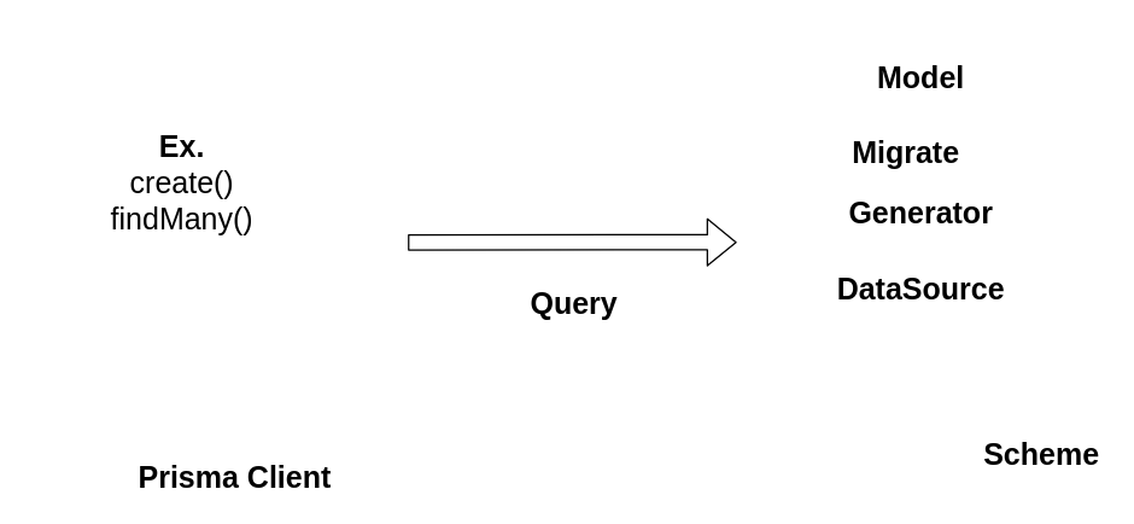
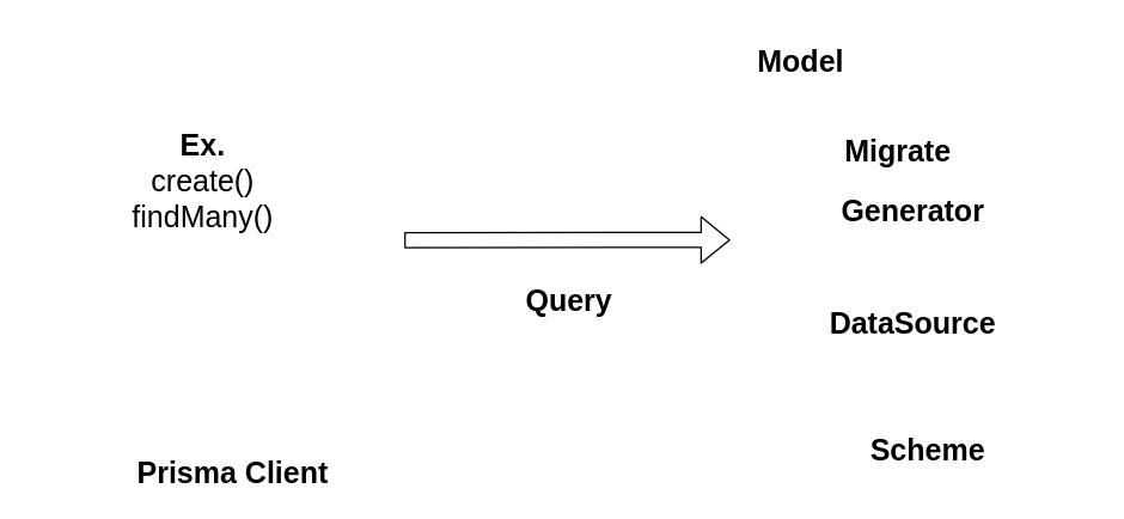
  <mxCell id="0" />
  <mxCell id="1" parent="0" />
  <mxCell id="2" value="" style="whiteSpace=wrap;html=1;aspect=fixed;strokeColor=#FFFFFF;" vertex="1" parent="1"><mxGeometry x="20" y="20" width="240" height="240" as="geometry" /></mxCell>
  <mxCell id="3" value="&lt;b&gt;&lt;font style=&quot;font-size: 20px&quot;&gt;Prisma Client&lt;/font&gt;&lt;/b&gt;" style="text;html=1;resizable=0;autosize=1;align=center;verticalAlign=middle;points=[];fillColor=none;strokeColor=none;rounded=0;" vertex="1" parent="1"><mxGeometry x="85" y="305" width="140" height="20" as="geometry" /></mxCell>
  <mxCell id="4" value="" style="whiteSpace=wrap;html=1;aspect=fixed;strokeColor=#FFFFFF;" vertex="1" parent="1"><mxGeometry x="490" y="20" width="240" height="240" as="geometry" /></mxCell>
- <mxCell id="5" value="&lt;span style=&quot;font-size: 20px&quot;&gt;&lt;b&gt;Scheme&lt;/b&gt;&lt;/span&gt;" style="text;html=1;resizable=0;autosize=1;align=center;verticalAlign=middle;points=[];fillColor=none;strokeColor=none;rounded=0;" vertex="1" parent="1"><mxGeometry x="645" y="290" width="90" height="20" as="geometry" /></mxCell>
+ <mxCell id="5" value="&lt;span style=&quot;font-size: 20px&quot;&gt;&lt;b&gt;Scheme&lt;/b&gt;&lt;/span&gt;" style="text;html=1;resizable=0;autosize=1;align=center;verticalAlign=middle;points=[];fillColor=none;strokeColor=none;rounded=0;" vertex="1" parent="1"><mxGeometry x="575" y="290" width="90" height="20" as="geometry" /></mxCell>
  <mxCell id="6" value="&lt;span style=&quot;font-size: 20px&quot;&gt;&lt;b&gt;Migrate&lt;/b&gt;&lt;/span&gt;" style="text;html=1;resizable=0;autosize=1;align=center;verticalAlign=middle;points=[];fillColor=none;strokeColor=none;rounded=0;" vertex="1" parent="1"><mxGeometry x="555" y="90" width="90" height="20" as="geometry" /></mxCell>
- <mxCell id="7" value="&lt;span style=&quot;font-size: 20px&quot;&gt;&lt;b&gt;Model&lt;/b&gt;&lt;/span&gt;" style="text;html=1;resizable=0;autosize=1;align=center;verticalAlign=middle;points=[];fillColor=none;strokeColor=none;rounded=0;" vertex="1" parent="1"><mxGeometry x="575" y="40" width="70" height="20" as="geometry" /></mxCell>
+ <mxCell id="7" value="&lt;span style=&quot;font-size: 20px&quot;&gt;&lt;b&gt;Model&lt;/b&gt;&lt;/span&gt;" style="text;html=1;resizable=0;autosize=1;align=center;verticalAlign=middle;points=[];fillColor=none;strokeColor=none;rounded=0;" vertex="1" parent="1"><mxGeometry x="500" y="30" width="70" height="20" as="geometry" /></mxCell>
  <mxCell id="8" value="" style="shape=flexArrow;endArrow=classic;html=1;fontSize=20;entryX=-0.008;entryY=0.583;entryDx=0;entryDy=0;entryPerimeter=0;" edge="1" parent="1" target="4"><mxGeometry width="50" height="50" relative="1" as="geometry"><mxPoint x="270" y="160" as="sourcePoint" /><mxPoint x="400" y="180" as="targetPoint" /></mxGeometry></mxCell>
  <mxCell id="9" value="&lt;b&gt;Query&lt;/b&gt;" style="text;html=1;resizable=0;autosize=1;align=center;verticalAlign=middle;points=[];fillColor=none;strokeColor=none;rounded=0;fontSize=20;" vertex="1" parent="1"><mxGeometry x="345" y="185" width="70" height="30" as="geometry" /></mxCell>
- <mxCell id="10" value="&lt;b&gt;Ex.&lt;/b&gt;&lt;br&gt;create()&lt;br&gt;findMany()" style="text;html=1;resizable=0;autosize=1;align=center;verticalAlign=middle;points=[];fillColor=none;strokeColor=none;rounded=0;fontSize=20;" vertex="1" parent="1"><mxGeometry x="65" y="80" width="110" height="80" as="geometry" /></mxCell>
+ <mxCell id="10" value="&lt;b&gt;Ex.&lt;/b&gt;&lt;br&gt;create()&lt;br&gt;findMany()" style="text;html=1;resizable=0;autosize=1;align=center;verticalAlign=middle;points=[];fillColor=none;strokeColor=none;rounded=0;fontSize=20;" vertex="1" parent="1"><mxGeometry x="80" y="80" width="110" height="80" as="geometry" /></mxCell>
  <mxCell id="11" value="&lt;span style=&quot;font-size: 20px&quot;&gt;&lt;b&gt;Generator&lt;/b&gt;&lt;/span&gt;" style="text;html=1;resizable=0;autosize=1;align=center;verticalAlign=middle;points=[];fillColor=none;strokeColor=none;rounded=0;" vertex="1" parent="1"><mxGeometry x="555" y="130" width="110" height="20" as="geometry" /></mxCell>
- <mxCell id="12" value="&lt;span style=&quot;font-size: 20px&quot;&gt;&lt;b&gt;DataSource&lt;/b&gt;&lt;/span&gt;" style="text;html=1;resizable=0;autosize=1;align=center;verticalAlign=middle;points=[];fillColor=none;strokeColor=none;rounded=0;" vertex="1" parent="1"><mxGeometry x="545" y="180" width="130" height="20" as="geometry" /></mxCell>
+ <mxCell id="12" value="&lt;span style=&quot;font-size: 20px&quot;&gt;&lt;b&gt;DataSource&lt;/b&gt;&lt;/span&gt;" style="text;html=1;resizable=0;autosize=1;align=center;verticalAlign=middle;points=[];fillColor=none;strokeColor=none;rounded=0;" vertex="1" parent="1"><mxGeometry x="545" y="205" width="130" height="20" as="geometry" /></mxCell>
